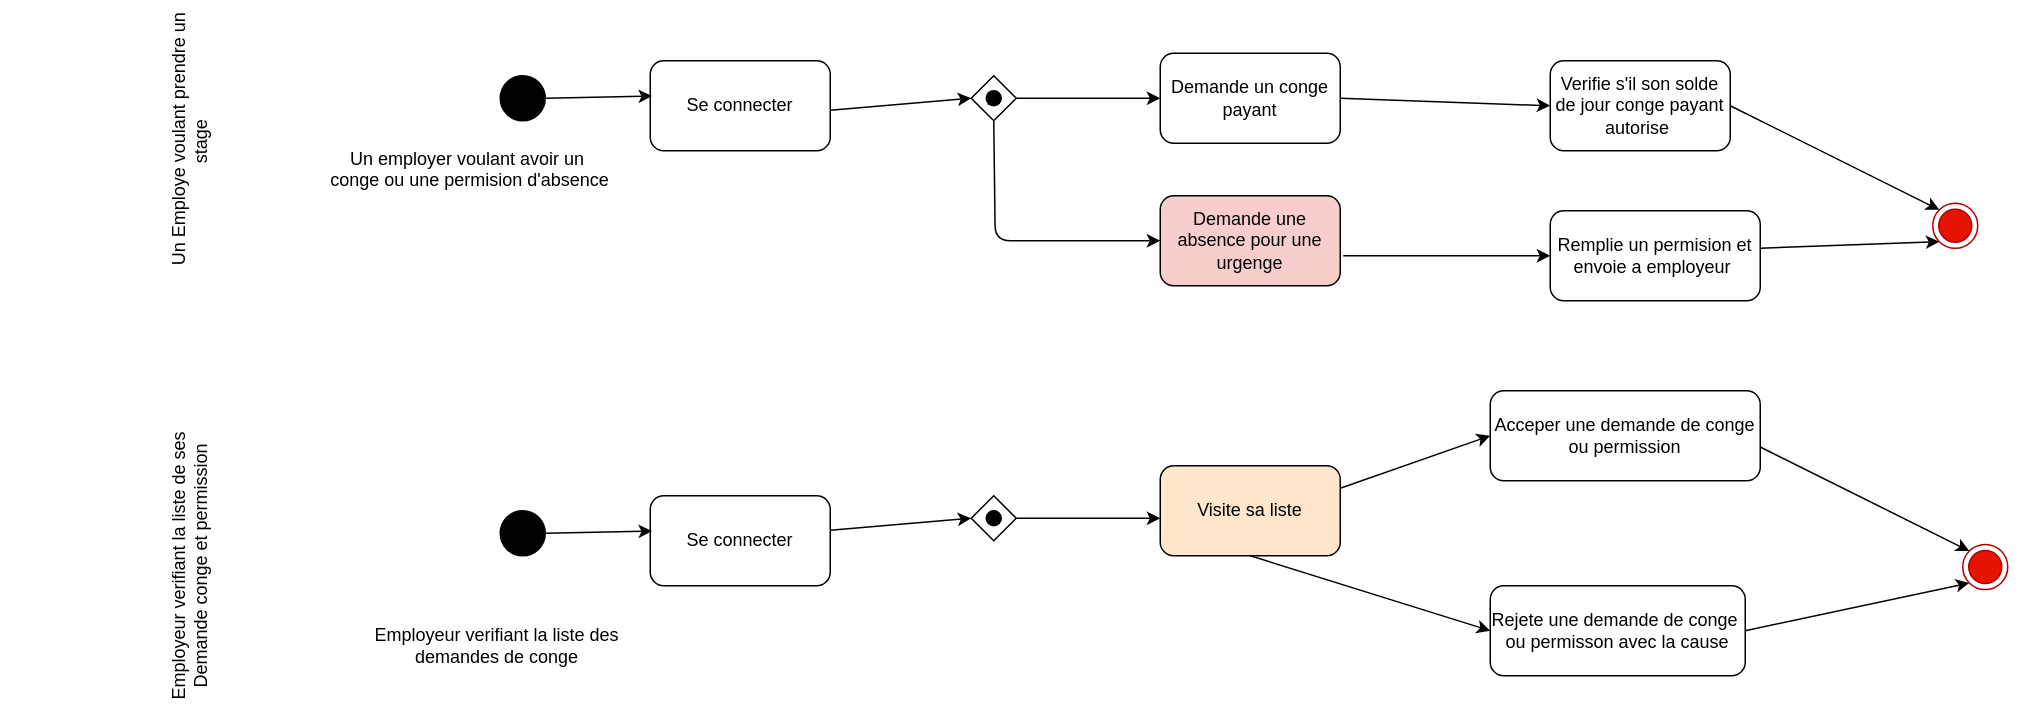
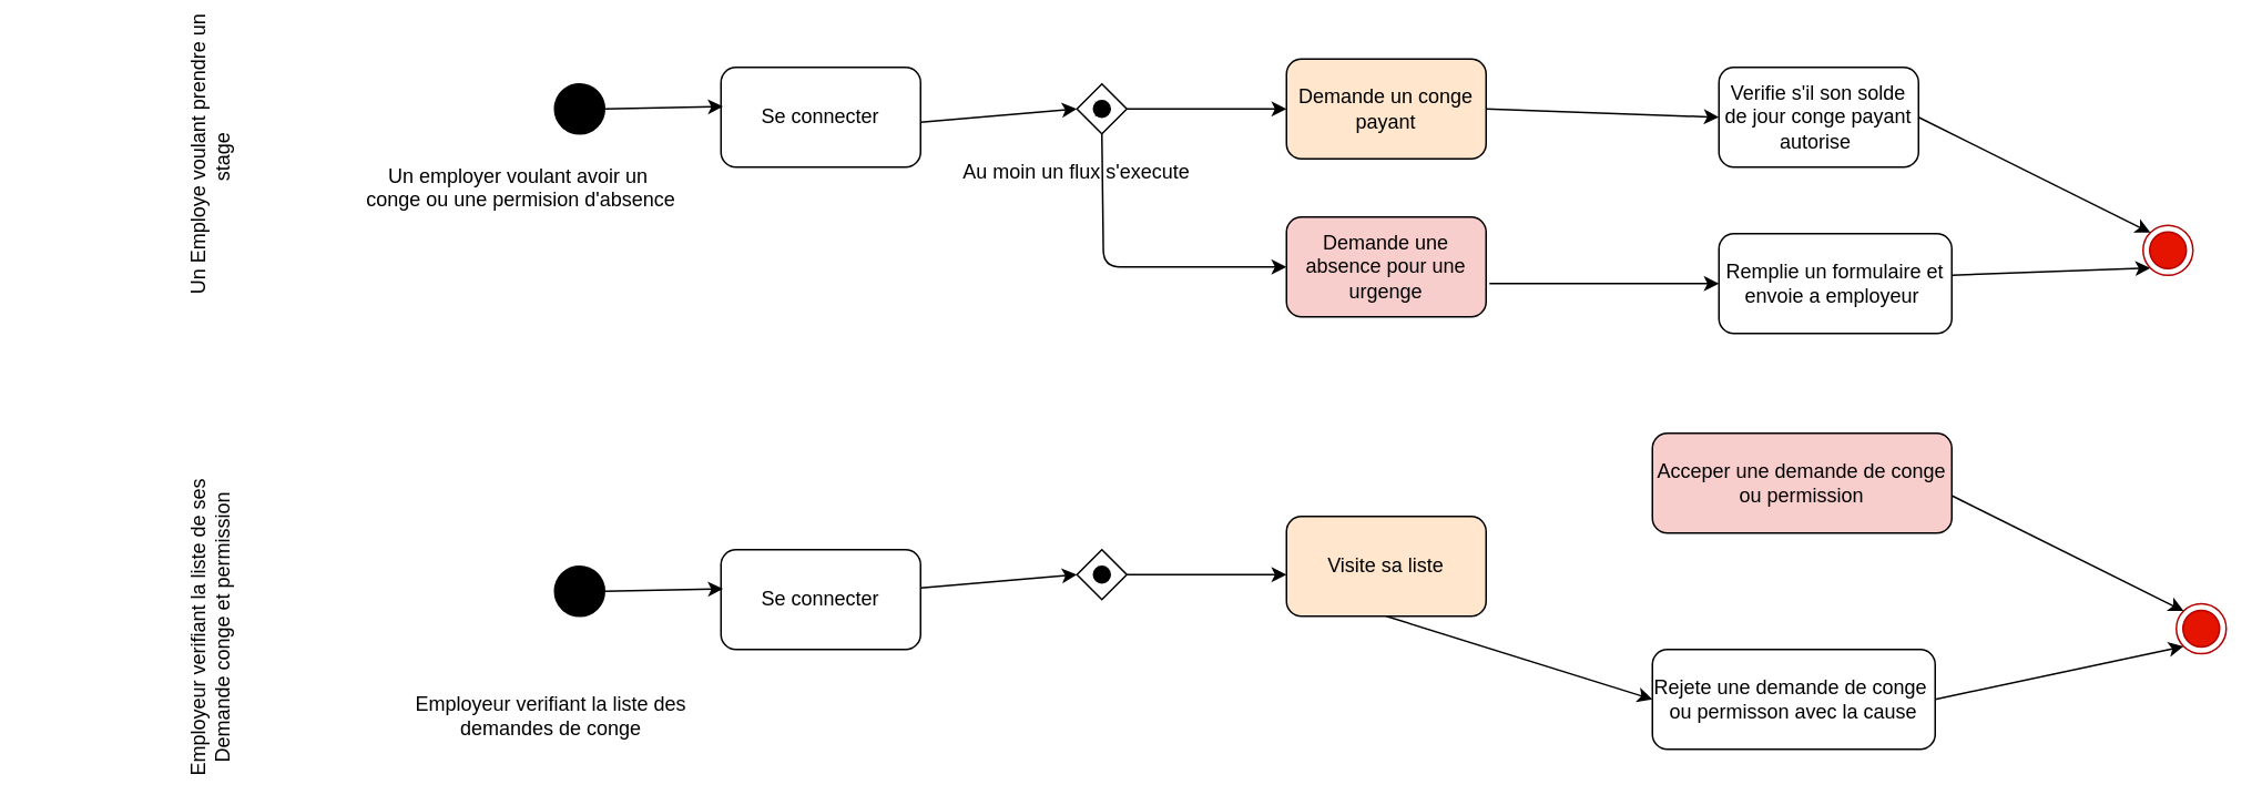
  <mxCell id="0" />
  <mxCell id="1" parent="0" />
  <mxCell id="2" value="" style="ellipse;fillColor=strokeColor;html=1;" vertex="1" parent="1"><mxGeometry x="333" y="35" width="30" height="30" as="geometry" /></mxCell>
  <mxCell id="3" value="Se connecter" style="rounded=1;whiteSpace=wrap;html=1;" vertex="1" parent="1"><mxGeometry x="433" y="25" width="120" height="60" as="geometry" /></mxCell>
  <mxCell id="4" value="Un Employe voulant prendre un stage&amp;nbsp;" style="text;html=1;align=center;verticalAlign=middle;whiteSpace=wrap;rounded=0;rotation=-90;" vertex="1" parent="1"><mxGeometry x="33" y="45" width="185" height="65" as="geometry" /></mxCell>
  <mxCell id="5" style="edgeStyle=none;html=1;exitX=1;exitY=0.5;exitDx=0;exitDy=0;entryX=0.01;entryY=0.393;entryDx=0;entryDy=0;entryPerimeter=0;" edge="1" parent="1" target="3"><mxGeometry relative="1" as="geometry"><mxPoint x="363" y="50" as="sourcePoint" /><mxPoint x="428" y="50" as="targetPoint" /></mxGeometry></mxCell>
  <mxCell id="6" value="&lt;div&gt;&lt;div&gt;&lt;br&gt;&lt;/div&gt;&lt;/div&gt;" style="text;html=1;align=center;verticalAlign=middle;resizable=0;points=[];autosize=1;strokeColor=none;fillColor=none;rotation=0;" vertex="1" parent="1"><mxGeometry x="503" y="300" width="20" height="30" as="geometry" /></mxCell>
  <mxCell id="7" value="Un employer voulant avoir un&amp;nbsp;&lt;div&gt;conge ou une permision d'absence&lt;div&gt;&lt;br style=&quot;color: rgb(192, 192, 192); text-wrap-mode: nowrap;&quot;&gt;&lt;/div&gt;&lt;/div&gt;" style="text;html=1;align=center;verticalAlign=middle;whiteSpace=wrap;rounded=0;rotation=0;" vertex="1" parent="1"><mxGeometry x="213" y="85" width="200" height="40" as="geometry" /></mxCell>
  <mxCell id="8" style="edgeStyle=none;html=1;entryX=0;entryY=0.5;entryDx=0;entryDy=0;" edge="1" parent="1" target="9"><mxGeometry relative="1" as="geometry"><mxPoint x="553" y="58" as="sourcePoint" /></mxGeometry></mxCell>
  <mxCell id="9" value="" style="rhombus;" vertex="1" parent="1"><mxGeometry x="647" y="35" width="30" height="30" as="geometry" /></mxCell>
  <mxCell id="10" value="" style="ellipse;fillColor=strokeColor;html=1;" vertex="1" parent="1"><mxGeometry x="657" y="45" width="10" height="10" as="geometry" /></mxCell>
+ <mxCell id="11" value="Au moin un flux s'execute" style="text;html=1;align=center;verticalAlign=middle;whiteSpace=wrap;rounded=0;" vertex="1" parent="1"><mxGeometry x="574" y="78" width="146" height="20" as="geometry" /></mxCell>
  <mxCell id="12" style="edgeStyle=none;html=1;exitX=0.5;exitY=1;exitDx=0;exitDy=0;entryX=0;entryY=0.5;entryDx=0;entryDy=0;" edge="1" parent="1" target="14"><mxGeometry relative="1" as="geometry"><Array as="points"><mxPoint x="663" y="145" /></Array><mxPoint x="662" y="65" as="sourcePoint" /></mxGeometry></mxCell>
  <mxCell id="13" style="edgeStyle=none;html=1;exitX=1;exitY=0.5;exitDx=0;exitDy=0;entryX=0;entryY=0.5;entryDx=0;entryDy=0;" edge="1" parent="1" target="15"><mxGeometry relative="1" as="geometry"><mxPoint x="677" y="50" as="sourcePoint" /></mxGeometry></mxCell>
  <mxCell id="14" value="Demande une absence pour une urgenge" style="rounded=1;whiteSpace=wrap;html=1;fillColor=#f8cecc;" vertex="1" parent="1"><mxGeometry x="773" y="115" width="120" height="60" as="geometry" /></mxCell>
- <mxCell id="15" value="Demande un conge payant" style="rounded=1;whiteSpace=wrap;html=1;" vertex="1" parent="1"><mxGeometry x="773" y="20" width="120" height="60" as="geometry" /></mxCell>
+ <mxCell id="15" value="Demande un conge payant" style="rounded=1;whiteSpace=wrap;html=1;fillColor=#ffe6cc;" vertex="1" parent="1"><mxGeometry x="773" y="20" width="120" height="60" as="geometry" /></mxCell>
  <mxCell id="16" style="edgeStyle=none;html=1;exitX=1;exitY=0.5;exitDx=0;exitDy=0;entryX=0;entryY=0.5;entryDx=0;entryDy=0;" edge="1" parent="1" target="17"><mxGeometry relative="1" as="geometry"><Array as="points" /><mxPoint x="893" y="50" as="sourcePoint" /><mxPoint x="1021" y="124" as="targetPoint" /></mxGeometry></mxCell>
  <mxCell id="17" value="Verifie s'il son solde de jour conge payant autorise&amp;nbsp;" style="rounded=1;whiteSpace=wrap;html=1;" vertex="1" parent="1"><mxGeometry x="1033" y="25" width="120" height="60" as="geometry" /></mxCell>
- <mxCell id="18" value="Remplie un permision et envoie a employeur&amp;nbsp;" style="rounded=1;whiteSpace=wrap;html=1;" vertex="1" parent="1"><mxGeometry x="1033" y="125" width="140" height="60" as="geometry" /></mxCell>
+ <mxCell id="18" value="Remplie un formulaire et envoie a employeur&amp;nbsp;" style="rounded=1;whiteSpace=wrap;html=1;" vertex="1" parent="1"><mxGeometry x="1033" y="125" width="140" height="60" as="geometry" /></mxCell>
  <mxCell id="19" style="edgeStyle=none;html=1;exitX=1;exitY=0.5;exitDx=0;exitDy=0;entryX=0;entryY=0.5;entryDx=0;entryDy=0;" edge="1" parent="1" target="18"><mxGeometry relative="1" as="geometry"><Array as="points" /><mxPoint x="895" y="155" as="sourcePoint" /><mxPoint x="1023" y="229" as="targetPoint" /></mxGeometry></mxCell>
  <mxCell id="20" style="edgeStyle=none;html=1;exitX=1;exitY=0.5;exitDx=0;exitDy=0;entryX=0;entryY=1;entryDx=0;entryDy=0;" edge="1" parent="1" target="21"><mxGeometry relative="1" as="geometry"><mxPoint x="1173" y="150" as="sourcePoint" /></mxGeometry></mxCell>
  <mxCell id="21" value="" style="ellipse;html=1;shape=endState;fillColor=light-dark(#E51400,#FF3333);fontColor=#ffffff;strokeColor=#B20000;" vertex="1" parent="1"><mxGeometry x="1288" y="120" width="30" height="30" as="geometry" /></mxCell>
  <mxCell id="22" style="edgeStyle=none;html=1;exitX=1;exitY=0.5;exitDx=0;exitDy=0;entryX=0;entryY=0;entryDx=0;entryDy=0;" edge="1" parent="1" target="21" source="17"><mxGeometry relative="1" as="geometry"><Array as="points" /><mxPoint x="1173" y="55" as="sourcePoint" /><mxPoint x="1283" y="125" as="targetPoint" /></mxGeometry></mxCell>
  <mxCell id="23" value="Employeur verifiant la liste de ses Demande conge et permission" style="text;html=1;align=center;verticalAlign=middle;whiteSpace=wrap;rounded=0;rotation=-90;" vertex="1" parent="1"><mxGeometry x="20.5" y="330" width="210" height="65" as="geometry" /></mxCell>
  <mxCell id="24" value="" style="ellipse;fillColor=strokeColor;html=1;" vertex="1" parent="1"><mxGeometry x="333" y="325" width="30" height="30" as="geometry" /></mxCell>
  <mxCell id="25" value="Se connecter" style="rounded=1;whiteSpace=wrap;html=1;" vertex="1" parent="1"><mxGeometry x="433" y="315" width="120" height="60" as="geometry" /></mxCell>
  <mxCell id="26" style="edgeStyle=none;html=1;exitX=1;exitY=0.5;exitDx=0;exitDy=0;entryX=0.01;entryY=0.393;entryDx=0;entryDy=0;entryPerimeter=0;" edge="1" parent="1" target="25"><mxGeometry relative="1" as="geometry"><mxPoint x="363" y="340" as="sourcePoint" /><mxPoint x="428" y="340" as="targetPoint" /></mxGeometry></mxCell>
  <mxCell id="27" value="&lt;div&gt;&lt;div&gt;Employeur verifiant la liste des demandes de conge&lt;/div&gt;&lt;/div&gt;" style="text;html=1;align=center;verticalAlign=middle;whiteSpace=wrap;rounded=0;rotation=0;" vertex="1" parent="1"><mxGeometry x="230.5" y="395" width="200" height="40" as="geometry" /></mxCell>
  <mxCell id="28" style="edgeStyle=none;html=1;entryX=0;entryY=0.5;entryDx=0;entryDy=0;" edge="1" parent="1" target="29"><mxGeometry relative="1" as="geometry"><mxPoint x="553" y="338" as="sourcePoint" /></mxGeometry></mxCell>
  <mxCell id="29" value="" style="rhombus;" vertex="1" parent="1"><mxGeometry x="647" y="315" width="30" height="30" as="geometry" /></mxCell>
  <mxCell id="30" style="edgeStyle=none;html=1;exitX=1;exitY=0.5;exitDx=0;exitDy=0;entryX=0;entryY=0.5;entryDx=0;entryDy=0;" edge="1" parent="1"><mxGeometry relative="1" as="geometry"><mxPoint x="677" y="330" as="sourcePoint" /><mxPoint x="773" y="330" as="targetPoint" /></mxGeometry></mxCell>
  <mxCell id="31" style="edgeStyle=none;html=1;exitX=0;exitY=0.5;exitDx=0;exitDy=0;entryX=1;entryY=0.5;entryDx=0;entryDy=0;" edge="1" parent="1" source="10" target="10"><mxGeometry relative="1" as="geometry" /></mxCell>
  <mxCell id="32" value="" style="ellipse;fillColor=strokeColor;html=1;" vertex="1" parent="1"><mxGeometry x="657" y="325" width="10" height="10" as="geometry" /></mxCell>
  <mxCell id="33" style="edgeStyle=none;html=1;exitX=0.5;exitY=1;exitDx=0;exitDy=0;entryX=0;entryY=0.5;entryDx=0;entryDy=0;" edge="1" parent="1" source="35" target="36"><mxGeometry relative="1" as="geometry" /></mxCell>
- <mxCell id="34" style="edgeStyle=none;html=1;exitX=1;exitY=0.25;exitDx=0;exitDy=0;entryX=0;entryY=0.5;entryDx=0;entryDy=0;" edge="1" parent="1" source="35" target="37"><mxGeometry relative="1" as="geometry" /></mxCell>
  <mxCell id="35" value="Visite sa liste" style="rounded=1;whiteSpace=wrap;html=1;fillColor=#ffe6cc;" vertex="1" parent="1"><mxGeometry x="773" y="295" width="120" height="60" as="geometry" /></mxCell>
  <mxCell id="36" value="Rejete une demande de conge&amp;nbsp; ou permisson avec la cause" style="rounded=1;whiteSpace=wrap;html=1;" vertex="1" parent="1"><mxGeometry x="993" y="375" width="170" height="60" as="geometry" /></mxCell>
- <mxCell id="37" value="Acceper une demande de conge ou permission" style="rounded=1;whiteSpace=wrap;html=1;" vertex="1" parent="1"><mxGeometry x="993" y="245" width="180" height="60" as="geometry" /></mxCell>
+ <mxCell id="37" value="Acceper une demande de conge ou permission" style="rounded=1;whiteSpace=wrap;html=1;fillColor=#f8cecc;" vertex="1" parent="1"><mxGeometry x="993" y="245" width="180" height="60" as="geometry" /></mxCell>
  <mxCell id="38" style="edgeStyle=none;html=1;exitX=1;exitY=0.5;exitDx=0;exitDy=0;entryX=0;entryY=1;entryDx=0;entryDy=0;" edge="1" parent="1" target="39" source="36"><mxGeometry relative="1" as="geometry"><mxPoint x="1193" y="377.5" as="sourcePoint" /></mxGeometry></mxCell>
  <mxCell id="39" value="" style="ellipse;html=1;shape=endState;fillColor=light-dark(#E51400,#FF3333);fontColor=#ffffff;strokeColor=#B20000;" vertex="1" parent="1"><mxGeometry x="1308" y="347.5" width="30" height="30" as="geometry" /></mxCell>
  <mxCell id="40" style="edgeStyle=none;html=1;exitX=1;exitY=0.5;exitDx=0;exitDy=0;entryX=0;entryY=0;entryDx=0;entryDy=0;" edge="1" parent="1" target="39"><mxGeometry relative="1" as="geometry"><Array as="points" /><mxPoint x="1173" y="282.5" as="sourcePoint" /><mxPoint x="1303" y="352.5" as="targetPoint" /></mxGeometry></mxCell>
